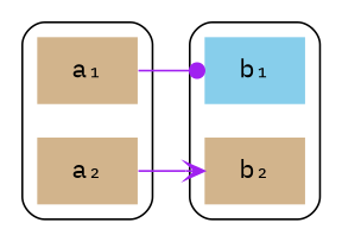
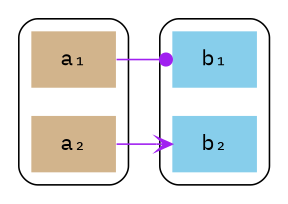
  digraph {
    fontname="IBM Plex Mono"
    rankdir=LR
    node [fillcolor=tan fontname="IBM Plex Mono" shape=plaintext style=filled]
    edge [color=purple fontname="IBM Plex Mono"]
    n1 [label="a₁"]
    n2 [label="a₂"]
-   n3 [label="b₂"]
+   n3 [fillcolor=skyblue label="b₂"]
    n4 [fillcolor=skyblue label="b₁"]
    subgraph cluster_1 {
      style=rounded
      n1
      n2
    }
    subgraph cluster_2 {
      style=rounded
      n3
      n4
    }
    n1 -> n4 [arrowhead=dot]
    n2 -> n3 [arrowhead=vee]
  }
